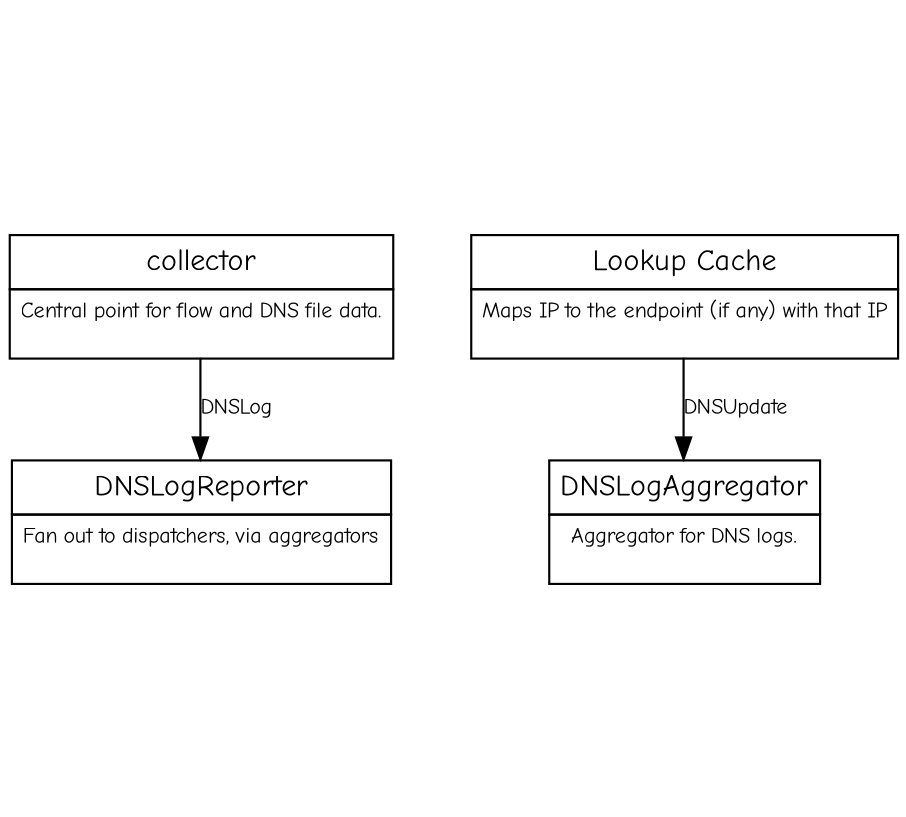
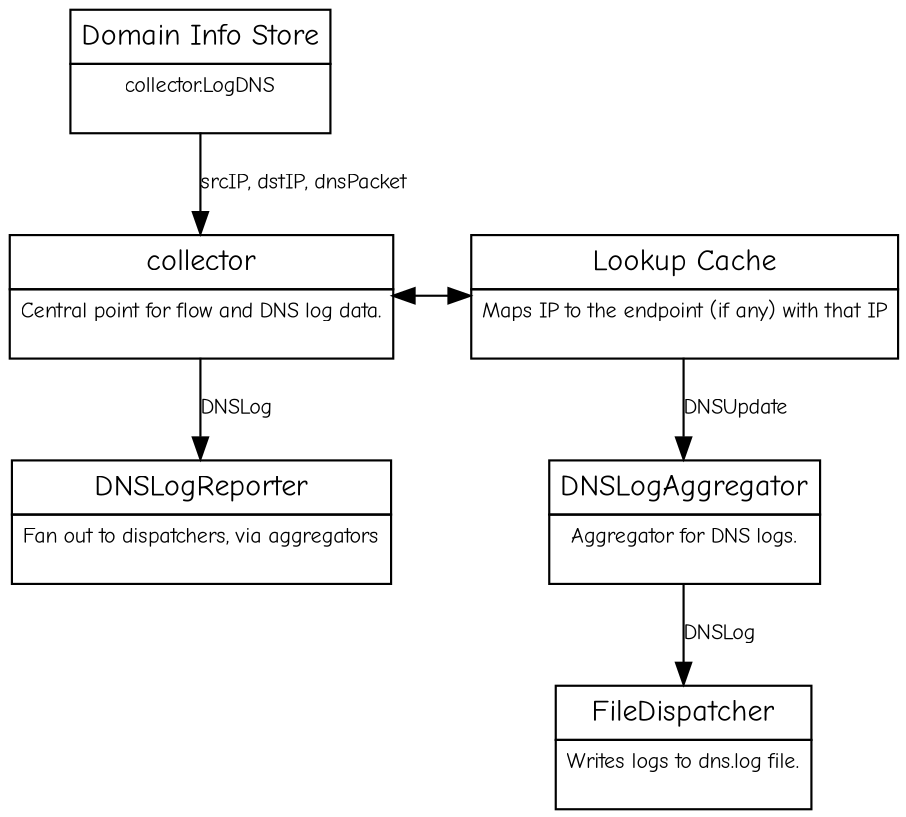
  digraph {
    fontname="Comic Neue"
    labeljust=l
    node [fontname="Comic Neue" margin=0 shape=none]
    edge [fontname="Comic Neue" fontsize=10]
-   n1 [label=<<table BORDER="0" CELLBORDER="1" CELLSPACING="0" CELLPADDING="4">           <tr><td><font point-size="14">collector</font></td></tr>           <tr><td><font point-size="10">Central point for flow and DNS file data.<br/> </font></td></tr>         </table>>]
+   n1 [label=<<table BORDER="0" CELLBORDER="1" CELLSPACING="0" CELLPADDING="4">           <tr><td><font point-size="14">collector</font></td></tr>           <tr><td><font point-size="10">Central point for flow and DNS log data.<br/> </font></td></tr>         </table>>]
    n2 [label=<<table BORDER="0" CELLBORDER="1" CELLSPACING="0" CELLPADDING="4">           <tr><td><font point-size="14">Lookup Cache</font></td></tr>           <tr><td><font point-size="10">Maps IP to the endpoint (if any) with that IP<br/> </font></td></tr>         </table>>]
    n3 [label=<<table BORDER="0" CELLBORDER="1" CELLSPACING="0" CELLPADDING="4">           <tr><td><font point-size="14">DNSLogReporter</font></td></tr>           <tr><td><font point-size="10">Fan out to dispatchers, via aggregators<br/> </font></td></tr>         </table>>]
    n4 [label=<<table BORDER="0" CELLBORDER="1" CELLSPACING="0" CELLPADDING="4">           <tr><td><font point-size="14">DNSLogAggregator</font></td></tr>           <tr><td><font point-size="10">Aggregator for DNS logs.<br/> </font></td></tr>         </table>>]
+   n5 [label=<<table BORDER="0" CELLBORDER="1" CELLSPACING="0" CELLPADDING="4">           <tr><td><font point-size="14">Domain Info Store</font></td></tr>           <tr><td><font point-size="10">collector.LogDNS<br/> </font></td></tr>         </table>>]
+   n6 [label=<<table BORDER="0" CELLBORDER="1" CELLSPACING="0" CELLPADDING="4">           <tr><td><font point-size="14">FileDispatcher</font></td></tr>           <tr><td><font point-size="10">Writes logs to dns.log file.<br/> </font></td></tr>         </table>>]
    subgraph sub_1 {
      rank=same
      n1
      n2
    }
+   n1 -> n2 [dir=both]
    n1 -> n3 [label=DNSLog]
    n2 -> n4 [label=DNSUpdate]
+   n4 -> n6 [label=DNSLog]
+   n5 -> n1 [label="srcIP, dstIP, dnsPacket"]
  }
